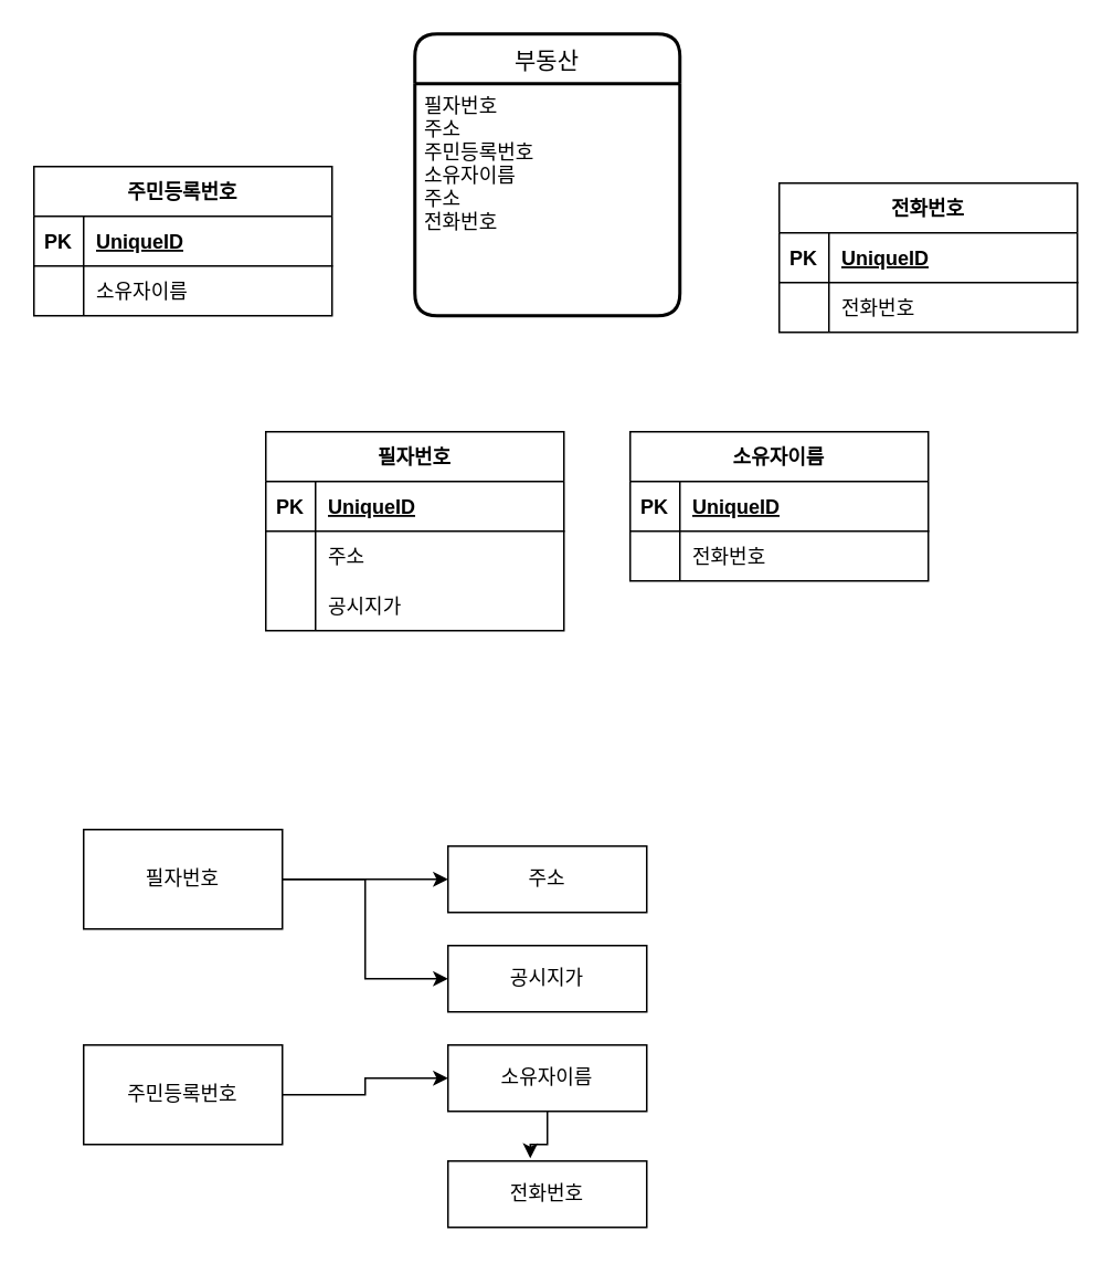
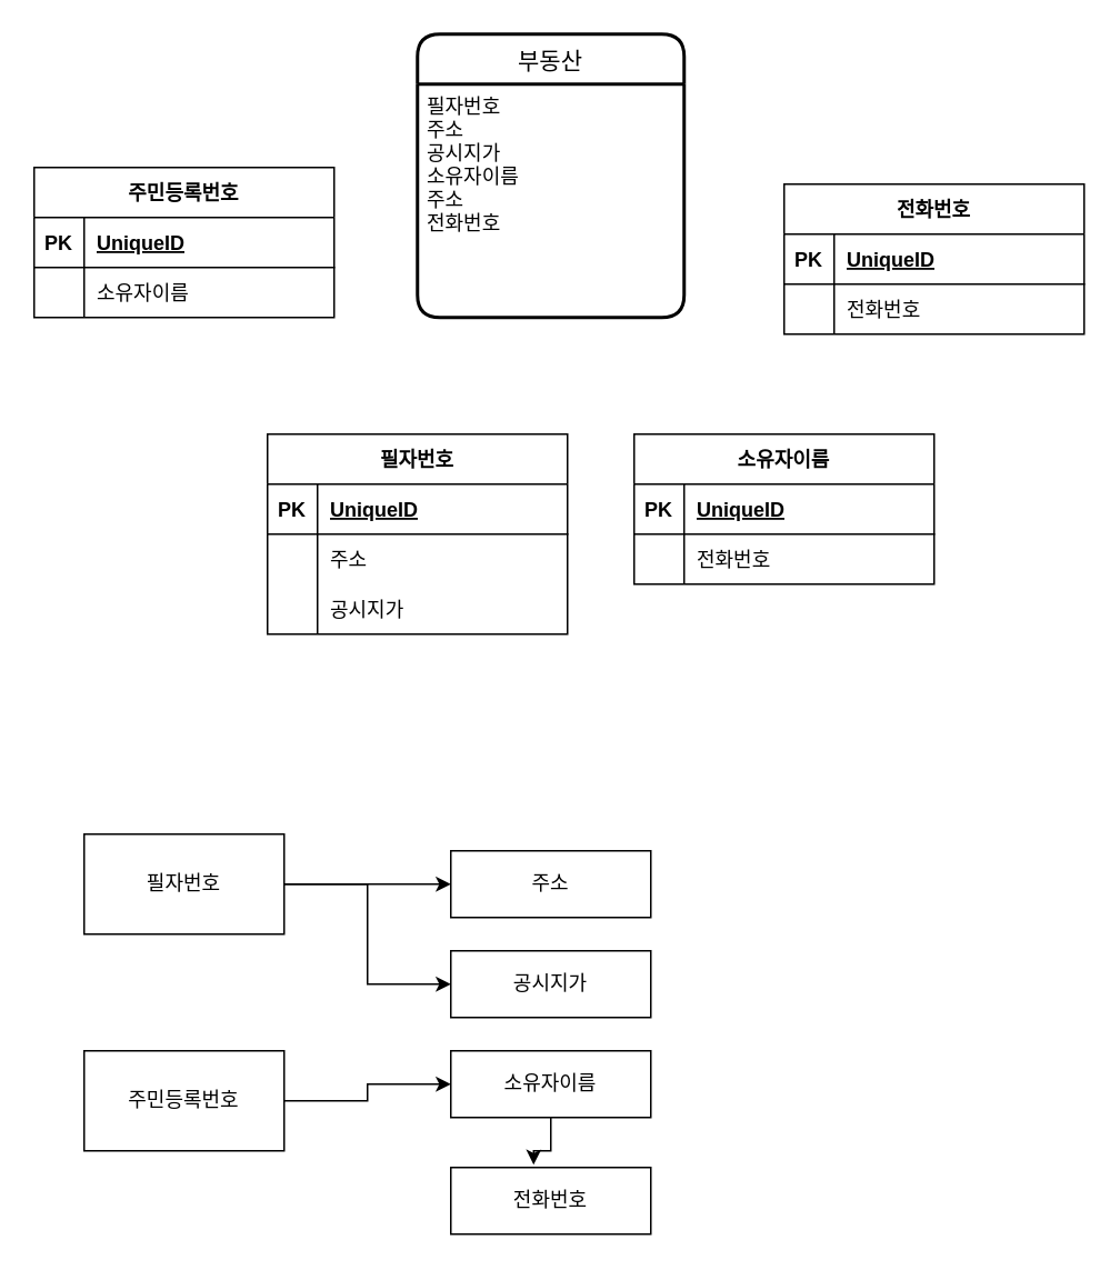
  <mxCell id="0" />
  <mxCell id="1" parent="0" />
  <mxCell id="2" value="부동산" style="swimlane;childLayout=stackLayout;horizontal=1;startSize=30;horizontalStack=0;rounded=1;fontSize=14;fontStyle=0;strokeWidth=2;resizeParent=0;resizeLast=1;shadow=0;dashed=0;align=center;" vertex="1" parent="1"><mxGeometry x="250" y="20" width="160" height="170" as="geometry" /></mxCell>
- <mxCell id="3" value="필자번호&#10;주소&#10;주민등록번호&#10;소유자이름&#10;주소&#10;전화번호" style="align=left;strokeColor=none;fillColor=none;spacingLeft=4;fontSize=12;verticalAlign=top;resizable=0;rotatable=0;part=1;" vertex="1" parent="2"><mxGeometry y="30" width="160" height="140" as="geometry" /></mxCell>
+ <mxCell id="3" value="필자번호&#10;주소&#10;공시지가&#10;소유자이름&#10;주소&#10;전화번호" style="align=left;strokeColor=none;fillColor=none;spacingLeft=4;fontSize=12;verticalAlign=top;resizable=0;rotatable=0;part=1;" vertex="1" parent="2"><mxGeometry y="30" width="160" height="140" as="geometry" /></mxCell>
  <mxCell id="4" value="필자번호" style="shape=table;startSize=30;container=1;collapsible=1;childLayout=tableLayout;fixedRows=1;rowLines=0;fontStyle=1;align=center;resizeLast=1;" vertex="1" parent="1"><mxGeometry x="160" y="260" width="180" height="120" as="geometry" /></mxCell>
  <mxCell id="5" value="" style="shape=tableRow;horizontal=0;startSize=0;swimlaneHead=0;swimlaneBody=0;fillColor=none;collapsible=0;dropTarget=0;points=[[0,0.5],[1,0.5]];portConstraint=eastwest;top=0;left=0;right=0;bottom=1;" vertex="1" parent="4"><mxGeometry y="30" width="180" height="30" as="geometry" /></mxCell>
  <mxCell id="6" value="PK" style="shape=partialRectangle;connectable=0;fillColor=none;top=0;left=0;bottom=0;right=0;fontStyle=1;overflow=hidden;" vertex="1" parent="5"><mxGeometry width="30" height="30" as="geometry"><mxRectangle width="30" height="30" as="alternateBounds" /></mxGeometry></mxCell>
  <mxCell id="7" value="UniqueID" style="shape=partialRectangle;connectable=0;fillColor=none;top=0;left=0;bottom=0;right=0;align=left;spacingLeft=6;fontStyle=5;overflow=hidden;" vertex="1" parent="5"><mxGeometry x="30" width="150" height="30" as="geometry"><mxRectangle width="150" height="30" as="alternateBounds" /></mxGeometry></mxCell>
  <mxCell id="8" value="" style="shape=tableRow;horizontal=0;startSize=0;swimlaneHead=0;swimlaneBody=0;fillColor=none;collapsible=0;dropTarget=0;points=[[0,0.5],[1,0.5]];portConstraint=eastwest;top=0;left=0;right=0;bottom=0;" vertex="1" parent="4"><mxGeometry y="60" width="180" height="30" as="geometry" /></mxCell>
  <mxCell id="9" value="" style="shape=partialRectangle;connectable=0;fillColor=none;top=0;left=0;bottom=0;right=0;editable=1;overflow=hidden;" vertex="1" parent="8"><mxGeometry width="30" height="30" as="geometry"><mxRectangle width="30" height="30" as="alternateBounds" /></mxGeometry></mxCell>
  <mxCell id="10" value="주소" style="shape=partialRectangle;connectable=0;fillColor=none;top=0;left=0;bottom=0;right=0;align=left;spacingLeft=6;overflow=hidden;" vertex="1" parent="8"><mxGeometry x="30" width="150" height="30" as="geometry"><mxRectangle width="150" height="30" as="alternateBounds" /></mxGeometry></mxCell>
  <mxCell id="11" value="" style="shape=tableRow;horizontal=0;startSize=0;swimlaneHead=0;swimlaneBody=0;fillColor=none;collapsible=0;dropTarget=0;points=[[0,0.5],[1,0.5]];portConstraint=eastwest;top=0;left=0;right=0;bottom=0;" vertex="1" parent="4"><mxGeometry y="90" width="180" height="30" as="geometry" /></mxCell>
  <mxCell id="12" value="" style="shape=partialRectangle;connectable=0;fillColor=none;top=0;left=0;bottom=0;right=0;editable=1;overflow=hidden;" vertex="1" parent="11"><mxGeometry width="30" height="30" as="geometry"><mxRectangle width="30" height="30" as="alternateBounds" /></mxGeometry></mxCell>
  <mxCell id="13" value="공시지가" style="shape=partialRectangle;connectable=0;fillColor=none;top=0;left=0;bottom=0;right=0;align=left;spacingLeft=6;overflow=hidden;" vertex="1" parent="11"><mxGeometry x="30" width="150" height="30" as="geometry"><mxRectangle width="150" height="30" as="alternateBounds" /></mxGeometry></mxCell>
  <mxCell id="14" value="소유자이름" style="shape=table;startSize=30;container=1;collapsible=1;childLayout=tableLayout;fixedRows=1;rowLines=0;fontStyle=1;align=center;resizeLast=1;" vertex="1" parent="1"><mxGeometry x="380" y="260" width="180" height="90" as="geometry" /></mxCell>
  <mxCell id="15" value="" style="shape=tableRow;horizontal=0;startSize=0;swimlaneHead=0;swimlaneBody=0;fillColor=none;collapsible=0;dropTarget=0;points=[[0,0.5],[1,0.5]];portConstraint=eastwest;top=0;left=0;right=0;bottom=1;" vertex="1" parent="14"><mxGeometry y="30" width="180" height="30" as="geometry" /></mxCell>
  <mxCell id="16" value="PK" style="shape=partialRectangle;connectable=0;fillColor=none;top=0;left=0;bottom=0;right=0;fontStyle=1;overflow=hidden;" vertex="1" parent="15"><mxGeometry width="30" height="30" as="geometry"><mxRectangle width="30" height="30" as="alternateBounds" /></mxGeometry></mxCell>
  <mxCell id="17" value="UniqueID" style="shape=partialRectangle;connectable=0;fillColor=none;top=0;left=0;bottom=0;right=0;align=left;spacingLeft=6;fontStyle=5;overflow=hidden;" vertex="1" parent="15"><mxGeometry x="30" width="150" height="30" as="geometry"><mxRectangle width="150" height="30" as="alternateBounds" /></mxGeometry></mxCell>
  <mxCell id="18" value="" style="shape=tableRow;horizontal=0;startSize=0;swimlaneHead=0;swimlaneBody=0;fillColor=none;collapsible=0;dropTarget=0;points=[[0,0.5],[1,0.5]];portConstraint=eastwest;top=0;left=0;right=0;bottom=0;" vertex="1" parent="14"><mxGeometry y="60" width="180" height="30" as="geometry" /></mxCell>
  <mxCell id="19" value="" style="shape=partialRectangle;connectable=0;fillColor=none;top=0;left=0;bottom=0;right=0;editable=1;overflow=hidden;" vertex="1" parent="18"><mxGeometry width="30" height="30" as="geometry"><mxRectangle width="30" height="30" as="alternateBounds" /></mxGeometry></mxCell>
  <mxCell id="20" value="전화번호" style="shape=partialRectangle;connectable=0;fillColor=none;top=0;left=0;bottom=0;right=0;align=left;spacingLeft=6;overflow=hidden;" vertex="1" parent="18"><mxGeometry x="30" width="150" height="30" as="geometry"><mxRectangle width="150" height="30" as="alternateBounds" /></mxGeometry></mxCell>
  <mxCell id="21" value="전화번호" style="shape=table;startSize=30;container=1;collapsible=1;childLayout=tableLayout;fixedRows=1;rowLines=0;fontStyle=1;align=center;resizeLast=1;" vertex="1" parent="1"><mxGeometry x="470" y="110" width="180" height="90" as="geometry" /></mxCell>
  <mxCell id="22" value="" style="shape=tableRow;horizontal=0;startSize=0;swimlaneHead=0;swimlaneBody=0;fillColor=none;collapsible=0;dropTarget=0;points=[[0,0.5],[1,0.5]];portConstraint=eastwest;top=0;left=0;right=0;bottom=1;" vertex="1" parent="21"><mxGeometry y="30" width="180" height="30" as="geometry" /></mxCell>
  <mxCell id="23" value="PK" style="shape=partialRectangle;connectable=0;fillColor=none;top=0;left=0;bottom=0;right=0;fontStyle=1;overflow=hidden;" vertex="1" parent="22"><mxGeometry width="30" height="30" as="geometry"><mxRectangle width="30" height="30" as="alternateBounds" /></mxGeometry></mxCell>
  <mxCell id="24" value="UniqueID" style="shape=partialRectangle;connectable=0;fillColor=none;top=0;left=0;bottom=0;right=0;align=left;spacingLeft=6;fontStyle=5;overflow=hidden;" vertex="1" parent="22"><mxGeometry x="30" width="150" height="30" as="geometry"><mxRectangle width="150" height="30" as="alternateBounds" /></mxGeometry></mxCell>
  <mxCell id="25" value="" style="shape=tableRow;horizontal=0;startSize=0;swimlaneHead=0;swimlaneBody=0;fillColor=none;collapsible=0;dropTarget=0;points=[[0,0.5],[1,0.5]];portConstraint=eastwest;top=0;left=0;right=0;bottom=0;" vertex="1" parent="21"><mxGeometry y="60" width="180" height="30" as="geometry" /></mxCell>
  <mxCell id="26" value="" style="shape=partialRectangle;connectable=0;fillColor=none;top=0;left=0;bottom=0;right=0;editable=1;overflow=hidden;" vertex="1" parent="25"><mxGeometry width="30" height="30" as="geometry"><mxRectangle width="30" height="30" as="alternateBounds" /></mxGeometry></mxCell>
  <mxCell id="27" value="전화번호" style="shape=partialRectangle;connectable=0;fillColor=none;top=0;left=0;bottom=0;right=0;align=left;spacingLeft=6;overflow=hidden;" vertex="1" parent="25"><mxGeometry x="30" width="150" height="30" as="geometry"><mxRectangle width="150" height="30" as="alternateBounds" /></mxGeometry></mxCell>
  <mxCell id="28" value="주민등록번호" style="shape=table;startSize=30;container=1;collapsible=1;childLayout=tableLayout;fixedRows=1;rowLines=0;fontStyle=1;align=center;resizeLast=1;" vertex="1" parent="1"><mxGeometry x="20" y="100" width="180" height="90" as="geometry" /></mxCell>
  <mxCell id="29" value="" style="shape=tableRow;horizontal=0;startSize=0;swimlaneHead=0;swimlaneBody=0;fillColor=none;collapsible=0;dropTarget=0;points=[[0,0.5],[1,0.5]];portConstraint=eastwest;top=0;left=0;right=0;bottom=1;" vertex="1" parent="28"><mxGeometry y="30" width="180" height="30" as="geometry" /></mxCell>
  <mxCell id="30" value="PK" style="shape=partialRectangle;connectable=0;fillColor=none;top=0;left=0;bottom=0;right=0;fontStyle=1;overflow=hidden;" vertex="1" parent="29"><mxGeometry width="30" height="30" as="geometry"><mxRectangle width="30" height="30" as="alternateBounds" /></mxGeometry></mxCell>
  <mxCell id="31" value="UniqueID" style="shape=partialRectangle;connectable=0;fillColor=none;top=0;left=0;bottom=0;right=0;align=left;spacingLeft=6;fontStyle=5;overflow=hidden;" vertex="1" parent="29"><mxGeometry x="30" width="150" height="30" as="geometry"><mxRectangle width="150" height="30" as="alternateBounds" /></mxGeometry></mxCell>
  <mxCell id="32" value="" style="shape=tableRow;horizontal=0;startSize=0;swimlaneHead=0;swimlaneBody=0;fillColor=none;collapsible=0;dropTarget=0;points=[[0,0.5],[1,0.5]];portConstraint=eastwest;top=0;left=0;right=0;bottom=0;" vertex="1" parent="28"><mxGeometry y="60" width="180" height="30" as="geometry" /></mxCell>
  <mxCell id="33" value="" style="shape=partialRectangle;connectable=0;fillColor=none;top=0;left=0;bottom=0;right=0;editable=1;overflow=hidden;" vertex="1" parent="32"><mxGeometry width="30" height="30" as="geometry"><mxRectangle width="30" height="30" as="alternateBounds" /></mxGeometry></mxCell>
  <mxCell id="34" value="소유자이름" style="shape=partialRectangle;connectable=0;fillColor=none;top=0;left=0;bottom=0;right=0;align=left;spacingLeft=6;overflow=hidden;" vertex="1" parent="32"><mxGeometry x="30" width="150" height="30" as="geometry"><mxRectangle width="150" height="30" as="alternateBounds" /></mxGeometry></mxCell>
  <mxCell id="35" style="edgeStyle=orthogonalEdgeStyle;rounded=0;orthogonalLoop=1;jettySize=auto;html=1;entryX=0;entryY=0.5;entryDx=0;entryDy=0;" edge="1" parent="1" source="37" target="40"><mxGeometry relative="1" as="geometry" /></mxCell>
  <mxCell id="36" style="edgeStyle=orthogonalEdgeStyle;rounded=0;orthogonalLoop=1;jettySize=auto;html=1;entryX=0;entryY=0.5;entryDx=0;entryDy=0;" edge="1" parent="1" source="37" target="41"><mxGeometry relative="1" as="geometry" /></mxCell>
  <mxCell id="37" value="필자번호" style="rounded=0;whiteSpace=wrap;html=1;" vertex="1" parent="1"><mxGeometry x="50" y="500" width="120" height="60" as="geometry" /></mxCell>
  <mxCell id="38" style="edgeStyle=orthogonalEdgeStyle;rounded=0;orthogonalLoop=1;jettySize=auto;html=1;" edge="1" parent="1" source="39" target="43"><mxGeometry relative="1" as="geometry" /></mxCell>
  <mxCell id="39" value="주민등록번호" style="rounded=0;whiteSpace=wrap;html=1;" vertex="1" parent="1"><mxGeometry x="50" y="630" width="120" height="60" as="geometry" /></mxCell>
  <mxCell id="40" value="주소" style="rounded=0;whiteSpace=wrap;html=1;" vertex="1" parent="1"><mxGeometry x="270" y="510" width="120" height="40" as="geometry" /></mxCell>
  <mxCell id="41" value="공시지가" style="rounded=0;whiteSpace=wrap;html=1;" vertex="1" parent="1"><mxGeometry x="270" y="570" width="120" height="40" as="geometry" /></mxCell>
  <mxCell id="42" style="edgeStyle=orthogonalEdgeStyle;rounded=0;orthogonalLoop=1;jettySize=auto;html=1;entryX=0.414;entryY=-0.042;entryDx=0;entryDy=0;entryPerimeter=0;" edge="1" parent="1" source="43" target="44"><mxGeometry relative="1" as="geometry" /></mxCell>
  <mxCell id="43" value="소유자이름" style="rounded=0;whiteSpace=wrap;html=1;" vertex="1" parent="1"><mxGeometry x="270" y="630" width="120" height="40" as="geometry" /></mxCell>
  <mxCell id="44" value="전화번호" style="rounded=0;whiteSpace=wrap;html=1;" vertex="1" parent="1"><mxGeometry x="270" y="700" width="120" height="40" as="geometry" /></mxCell>
